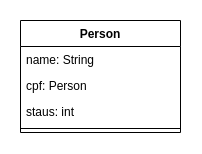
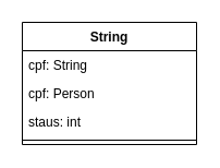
  <mxCell id="0" />
  <mxCell id="1" parent="0" />
- <mxCell id="2" value="Person" style="swimlane;fontStyle=1;align=center;verticalAlign=top;childLayout=stackLayout;horizontal=1;startSize=26;horizontalStack=0;resizeParent=1;resizeParentMax=0;resizeLast=0;collapsible=1;marginBottom=0;" vertex="1" parent="1"><mxGeometry x="20" y="20" width="160" height="112" as="geometry" /></mxCell>
- <mxCell id="3" value="name: String" style="text;strokeColor=none;fillColor=none;align=left;verticalAlign=top;spacingLeft=4;spacingRight=4;overflow=hidden;rotatable=0;points=[[0,0.5],[1,0.5]];portConstraint=eastwest;" vertex="1" parent="2"><mxGeometry y="26" width="160" height="26" as="geometry" /></mxCell>
+ <mxCell id="2" value="String" style="swimlane;fontStyle=1;align=center;verticalAlign=top;childLayout=stackLayout;horizontal=1;startSize=26;horizontalStack=0;resizeParent=1;resizeParentMax=0;resizeLast=0;collapsible=1;marginBottom=0;" vertex="1" parent="1"><mxGeometry x="20" y="20" width="160" height="112" as="geometry" /></mxCell>
+ <mxCell id="3" value="cpf: String" style="text;strokeColor=none;fillColor=none;align=left;verticalAlign=top;spacingLeft=4;spacingRight=4;overflow=hidden;rotatable=0;points=[[0,0.5],[1,0.5]];portConstraint=eastwest;" vertex="1" parent="2"><mxGeometry y="26" width="160" height="26" as="geometry" /></mxCell>
  <mxCell id="4" value="cpf: Person" style="text;strokeColor=none;fillColor=none;align=left;verticalAlign=top;spacingLeft=4;spacingRight=4;overflow=hidden;rotatable=0;points=[[0,0.5],[1,0.5]];portConstraint=eastwest;" vertex="1" parent="2"><mxGeometry y="52" width="160" height="26" as="geometry" /></mxCell>
  <mxCell id="5" value="staus: int" style="text;strokeColor=none;fillColor=none;align=left;verticalAlign=top;spacingLeft=4;spacingRight=4;overflow=hidden;rotatable=0;points=[[0,0.5],[1,0.5]];portConstraint=eastwest;" vertex="1" parent="2"><mxGeometry y="78" width="160" height="26" as="geometry" /></mxCell>
  <mxCell id="6" value="" style="line;strokeWidth=1;fillColor=none;align=left;verticalAlign=middle;spacingTop=-1;spacingLeft=3;spacingRight=3;rotatable=0;labelPosition=right;points=[];portConstraint=eastwest;" vertex="1" parent="2"><mxGeometry y="104" width="160" height="8" as="geometry" /></mxCell>
